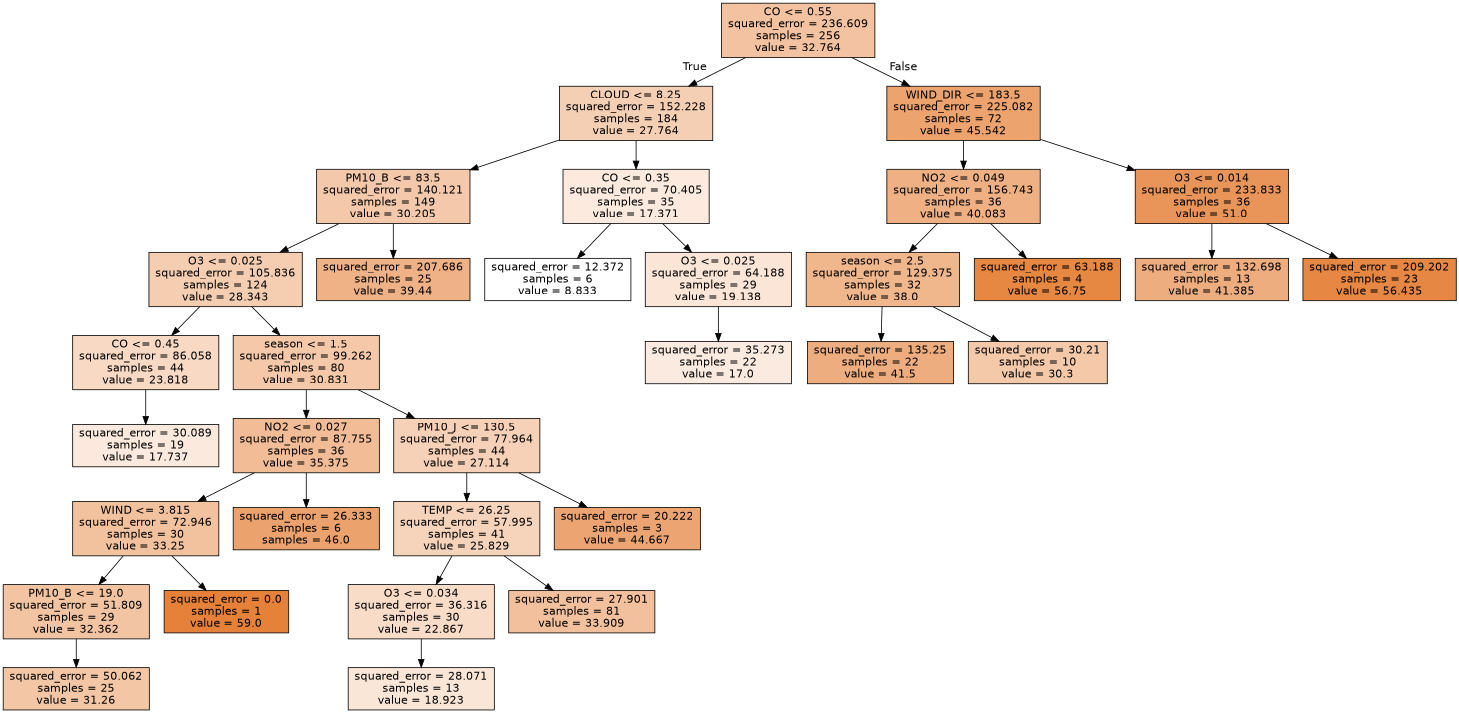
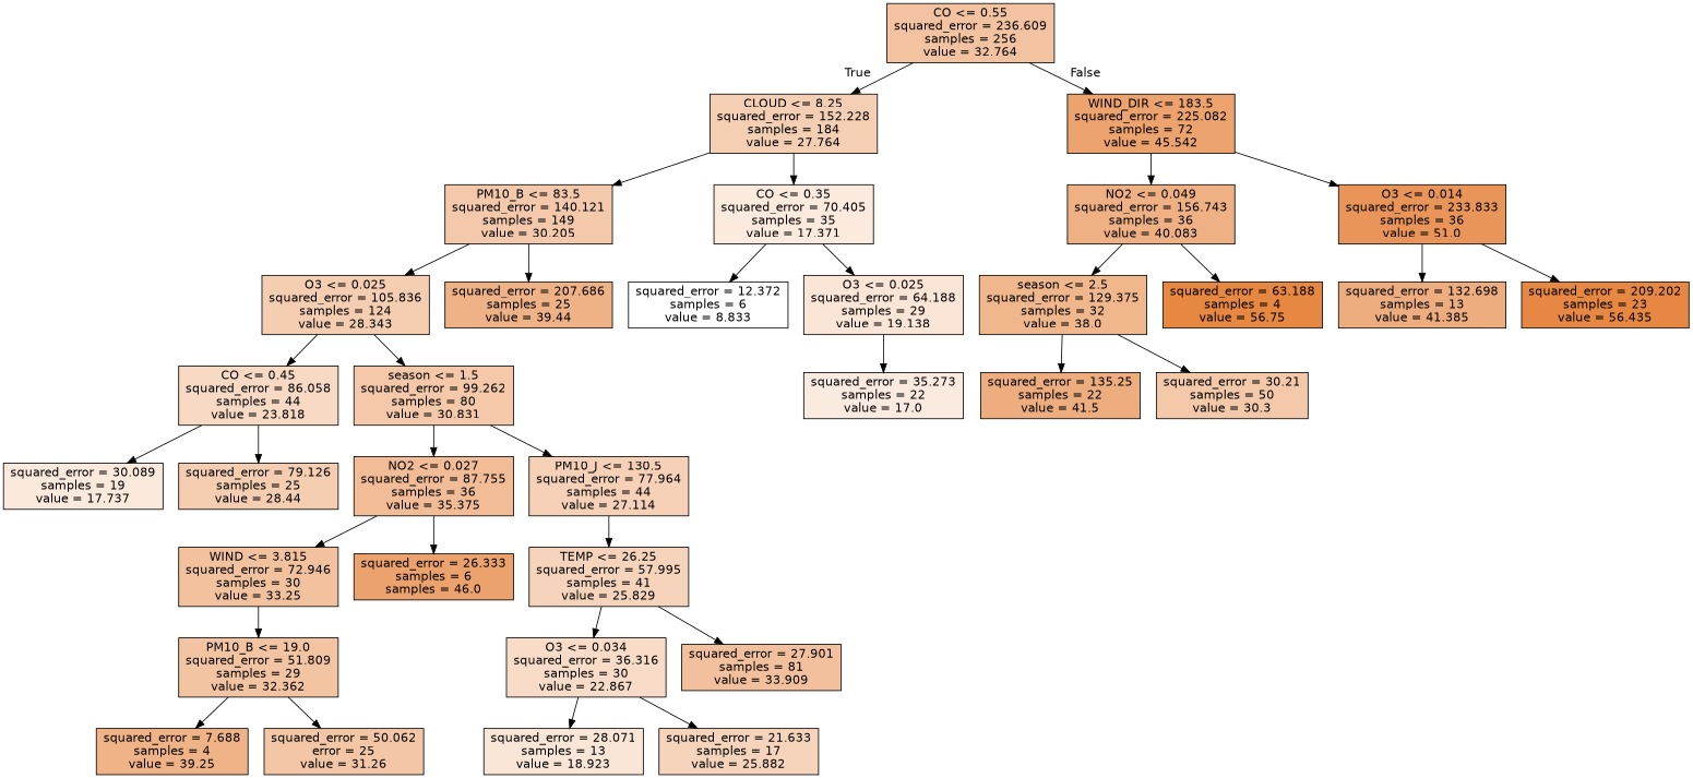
  digraph {
    node [color=black fillcolor="#f5ceb2" fontname=helvetica shape=box style=filled]
    edge [fontname=helvetica]
    n1 [fillcolor="#f3c3a1" label="CO <= 0.55\nsquared_error = 236.609\nsamples = 256\nvalue = 32.764"]
    n2 [fillcolor="#f5cfb4" label="CLOUD <= 8.25\nsquared_error = 152.228\nsamples = 184\nvalue = 27.764"]
    n3 [fillcolor="#eca36e" label="WIND_DIR <= 183.5\nsquared_error = 225.082\nsamples = 72\nvalue = 45.542"]
    n4 [fillcolor="#f4c9ab" label="PM10_B <= 83.5\nsquared_error = 140.121\nsamples = 149\nvalue = 30.205"]
    n5 [fillcolor="#fbeadd" label="CO <= 0.35\nsquared_error = 70.405\nsamples = 35\nvalue = 17.371"]
    n6 [fillcolor="#efb184" label="NO2 <= 0.049\nsquared_error = 156.743\nsamples = 36\nvalue = 40.083"]
    n7 [fillcolor="#e99559" label="O3 <= 0.014\nsquared_error = 233.833\nsamples = 36\nvalue = 51.0"]
    n8 [label="O3 <= 0.025\nsquared_error = 105.836\nsamples = 124\nvalue = 28.343"]
    n9 [fillcolor="#efb286" label="squared_error = 207.686\nsamples = 25\nvalue = 39.44"]
    n10 [fillcolor="#ffffff" label="squared_error = 12.372\nsamples = 6\nvalue = 8.833"]
    n11 [fillcolor="#fae5d6" label="O3 <= 0.025\nsquared_error = 64.188\nsamples = 29\nvalue = 19.138"]
    n12 [fillcolor="#f7d9c4" label="CO <= 0.45\nsquared_error = 86.058\nsamples = 44\nvalue = 23.818"]
    n13 [fillcolor="#f4c8a8" label="season <= 1.5\nsquared_error = 99.262\nsamples = 80\nvalue = 30.831"]
    n14 [fillcolor="#fae9dc" label="squared_error = 30.089\nsamples = 19\nvalue = 17.737"]
+   n15 [label="squared_error = 79.126\nsamples = 25\nvalue = 28.44"]
    n16 [fillcolor="#f1bc96" label="NO2 <= 0.027\nsquared_error = 87.755\nsamples = 36\nvalue = 35.375"]
    n17 [fillcolor="#f6d1b7" label="PM10_J <= 130.5\nsquared_error = 77.964\nsamples = 44\nvalue = 27.114"]
    n18 [fillcolor="#f2c29f" label="WIND <= 3.815\nsquared_error = 72.946\nsamples = 30\nvalue = 33.25"]
    n19 [fillcolor="#eca26c" label="squared_error = 26.333\nsamples = 6\nsamples = 46.0"]
    n20 [fillcolor="#f6d4bc" label="TEMP <= 26.25\nsquared_error = 57.995\nsamples = 41\nvalue = 25.829"]
-   n21 [fillcolor="#eca572" label="squared_error = 20.222\nsamples = 3\nvalue = 44.667"]
    n22 [fillcolor="#f3c4a2" label="PM10_B <= 19.0\nsquared_error = 51.809\nsamples = 29\nvalue = 32.362"]
-   n23 [fillcolor="#e58139" label="squared_error = 0.0\nsamples = 1\nvalue = 59.0"]
-   n25 [fillcolor="#f3c7a6" label="squared_error = 50.062\nsamples = 25\nvalue = 31.26"]
+   n24 [fillcolor="#efb387" label="squared_error = 7.688\nsamples = 4\nvalue = 39.25"]
+   n25 [fillcolor="#f3c7a6" label="squared_error = 50.062\nerror = 25\nvalue = 31.26"]
    n26 [fillcolor="#f8dcc8" label="O3 <= 0.034\nsquared_error = 36.316\nsamples = 30\nvalue = 22.867"]
    n27 [fillcolor="#f2c09c" label="squared_error = 27.901\nsamples = 81\nvalue = 33.909"]
    n28 [fillcolor="#fae6d7" label="squared_error = 28.071\nsamples = 13\nvalue = 18.923"]
+   n29 [fillcolor="#f6d4bc" label="squared_error = 21.633\nsamples = 17\nvalue = 25.882"]
    n30 [fillcolor="#fbeadf" label="squared_error = 35.273\nsamples = 22\nvalue = 17.0"]
    n31 [fillcolor="#f0b68c" label="season <= 2.5\nsquared_error = 129.375\nsamples = 32\nvalue = 38.0"]
    n32 [fillcolor="#e68742" label="squared_error = 63.188\nsamples = 4\nvalue = 56.75"]
    n33 [fillcolor="#eead7f" label="squared_error = 132.698\nsamples = 13\nvalue = 41.385"]
    n34 [fillcolor="#e68743" label="squared_error = 209.202\nsamples = 23\nvalue = 56.435"]
    n35 [fillcolor="#eead7e" label="squared_error = 135.25\nsamples = 22\nvalue = 41.5"]
-   n36 [fillcolor="#f4c9aa" label="squared_error = 30.21\nsamples = 10\nvalue = 30.3"]
+   n36 [fillcolor="#f4c9aa" label="squared_error = 30.21\nsamples = 50\nvalue = 30.3"]
    n1 -> n2 [headlabel=True labelangle=45 labeldistance=2.5]
    n1 -> n3 [headlabel=False labelangle=-45 labeldistance=2.5]
    n2 -> n4
    n2 -> n5
    n3 -> n6
    n3 -> n7
    n4 -> n8
    n4 -> n9
    n5 -> n10
    n5 -> n11
    n6 -> n31
    n6 -> n32
    n7 -> n33
    n7 -> n34
    n8 -> n12
    n8 -> n13
    n11 -> n30
    n12 -> n14
+   n12 -> n15
    n13 -> n16
    n13 -> n17
    n16 -> n18
    n16 -> n19
    n17 -> n20
-   n17 -> n21
    n18 -> n22
-   n18 -> n23
    n20 -> n26
    n20 -> n27
+   n22 -> n24
    n22 -> n25
    n26 -> n28
+   n26 -> n29
    n31 -> n35
    n31 -> n36
  }
